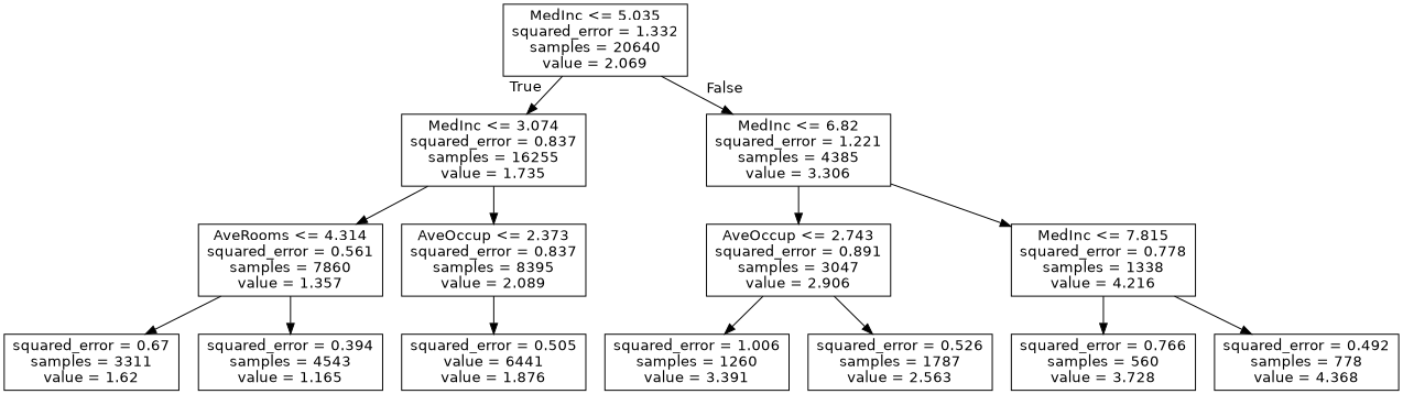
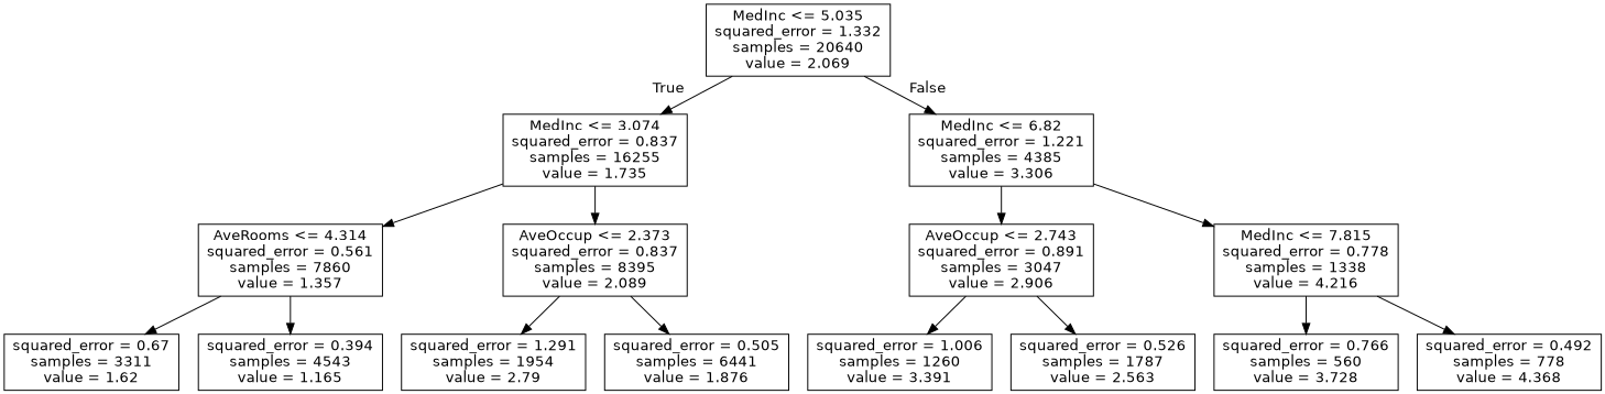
  digraph {
    node [fontname=helvetica shape=box]
    edge [fontname=helvetica]
    n1 [label="MedInc <= 5.035\nsquared_error = 1.332\nsamples = 20640\nvalue = 2.069"]
    n2 [label="MedInc <= 3.074\nsquared_error = 0.837\nsamples = 16255\nvalue = 1.735"]
    n3 [label="MedInc <= 6.82\nsquared_error = 1.221\nsamples = 4385\nvalue = 3.306"]
    n4 [label="AveRooms <= 4.314\nsquared_error = 0.561\nsamples = 7860\nvalue = 1.357"]
    n5 [label="AveOccup <= 2.373\nsquared_error = 0.837\nsamples = 8395\nvalue = 2.089"]
    n6 [label="AveOccup <= 2.743\nsquared_error = 0.891\nsamples = 3047\nvalue = 2.906"]
    n7 [label="MedInc <= 7.815\nsquared_error = 0.778\nsamples = 1338\nvalue = 4.216"]
    n8 [label="squared_error = 0.67\nsamples = 3311\nvalue = 1.62"]
    n9 [label="squared_error = 0.394\nsamples = 4543\nvalue = 1.165"]
-   n11 [label="squared_error = 0.505\nvalue = 6441\nvalue = 1.876"]
+   n10 [label="squared_error = 1.291\nsamples = 1954\nvalue = 2.79"]
+   n11 [label="squared_error = 0.505\nsamples = 6441\nvalue = 1.876"]
    n12 [label="squared_error = 1.006\nsamples = 1260\nvalue = 3.391"]
    n13 [label="squared_error = 0.526\nsamples = 1787\nvalue = 2.563"]
    n14 [label="squared_error = 0.766\nsamples = 560\nvalue = 3.728"]
    n15 [label="squared_error = 0.492\nsamples = 778\nvalue = 4.368"]
    n1 -> n2 [headlabel=True labelangle=45 labeldistance=2.5]
    n1 -> n3 [headlabel=False labelangle=-45 labeldistance=2.5]
    n2 -> n4
    n2 -> n5
    n3 -> n6
    n3 -> n7
    n4 -> n8
    n4 -> n9
+   n5 -> n10
    n5 -> n11
    n6 -> n12
    n6 -> n13
    n7 -> n14
    n7 -> n15
  }
